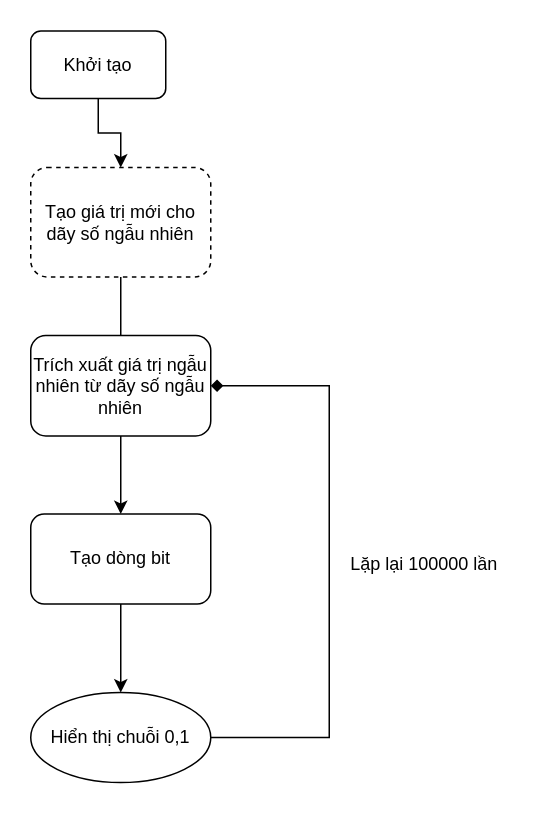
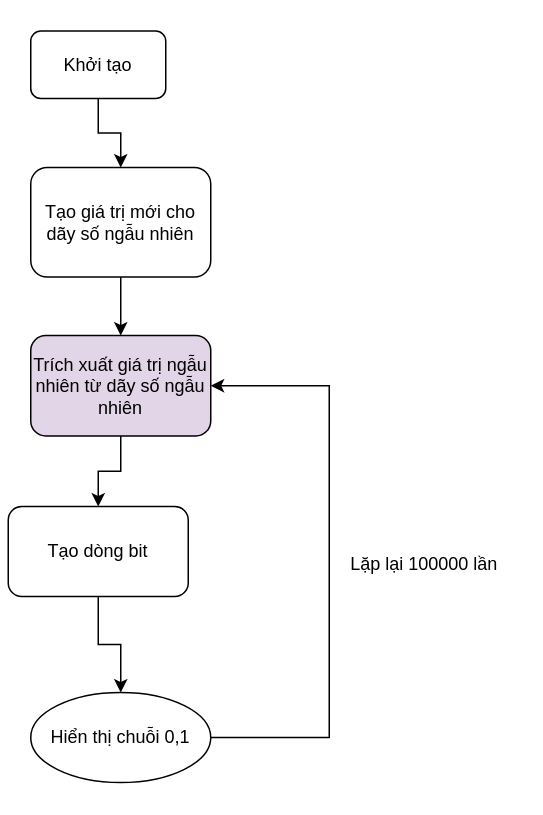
  <mxCell id="0" />
  <mxCell id="1" parent="0" />
  <mxCell id="2" value="" style="edgeStyle=orthogonalEdgeStyle;rounded=0;orthogonalLoop=1;jettySize=auto;html=1;entryX=0.5;entryY=0;entryDx=0;entryDy=0;" parent="1" source="3" target="9" edge="1"><mxGeometry relative="1" as="geometry"><mxPoint x="79.8" y="76.023" as="targetPoint" /></mxGeometry></mxCell>
  <mxCell id="3" value="Khởi tạo" style="rounded=1;whiteSpace=wrap;html=1;" parent="1" vertex="1"><mxGeometry x="20" y="20" width="90" height="45" as="geometry" /></mxCell>
  <mxCell id="4" value="" style="edgeStyle=orthogonalEdgeStyle;rounded=0;orthogonalLoop=1;jettySize=auto;html=1;exitX=0.5;exitY=1;exitDx=0;exitDy=0;entryX=0.5;entryY=0;entryDx=0;entryDy=0;" parent="1" source="10" target="12" edge="1"><mxGeometry relative="1" as="geometry"><mxPoint x="85.5" y="404" as="sourcePoint" /><mxPoint x="80" y="433" as="targetPoint" /></mxGeometry></mxCell>
  <mxCell id="5" style="edgeStyle=orthogonalEdgeStyle;rounded=0;orthogonalLoop=1;jettySize=auto;html=1;exitX=0.5;exitY=1;exitDx=0;exitDy=0;entryX=0.5;entryY=0;entryDx=0;entryDy=0;" parent="1" source="6" target="10" edge="1"><mxGeometry relative="1" as="geometry" /></mxCell>
- <mxCell id="6" value="Trích xuất giá trị ngẫu nhiên từ dãy số ngẫu nhiên" style="rounded=1;whiteSpace=wrap;html=1;" parent="1" vertex="1"><mxGeometry x="20" y="223" width="120" height="67" as="geometry" /></mxCell>
+ <mxCell id="6" value="Trích xuất giá trị ngẫu nhiên từ dãy số ngẫu nhiên" style="rounded=1;whiteSpace=wrap;html=1;fillColor=#e1d5e7;" parent="1" vertex="1"><mxGeometry x="20" y="223" width="120" height="67" as="geometry" /></mxCell>
  <mxCell id="7" value="Lặp lại 100000 lần" style="text;html=1;align=center;verticalAlign=middle;resizable=0;points=[];autosize=1;strokeColor=none;fillColor=none;" parent="1" vertex="1"><mxGeometry x="224" y="363" width="116" height="26" as="geometry" /></mxCell>
- <mxCell id="8" style="edgeStyle=orthogonalEdgeStyle;rounded=0;orthogonalLoop=1;jettySize=auto;html=1;exitX=0.5;exitY=1;exitDx=0;exitDy=0;entryX=0.5;entryY=0;entryDx=0;entryDy=0;endArrow=none;" parent="1" source="9" target="6" edge="1"><mxGeometry relative="1" as="geometry" /></mxCell>
- <mxCell id="9" value="Tạo giá trị mới cho dãy số ngẫu nhiên" style="rounded=1;whiteSpace=wrap;html=1;dashed=1;" parent="1" vertex="1"><mxGeometry x="20" y="111" width="120" height="73" as="geometry" /></mxCell>
- <mxCell id="10" value="Tạo dòng bit" style="rounded=1;whiteSpace=wrap;html=1;" parent="1" vertex="1"><mxGeometry x="20" y="342" width="120" height="60" as="geometry" /></mxCell>
- <mxCell id="11" style="edgeStyle=orthogonalEdgeStyle;rounded=0;orthogonalLoop=1;jettySize=auto;html=1;exitX=1;exitY=0.5;exitDx=0;exitDy=0;entryX=1;entryY=0.5;entryDx=0;entryDy=0;endArrow=diamond;" edge="1" parent="1" source="12" target="6"><mxGeometry relative="1" as="geometry"><Array as="points"><mxPoint x="219" y="491" /><mxPoint x="219" y="257" /></Array></mxGeometry></mxCell>
+ <mxCell id="8" style="edgeStyle=orthogonalEdgeStyle;rounded=0;orthogonalLoop=1;jettySize=auto;html=1;exitX=0.5;exitY=1;exitDx=0;exitDy=0;entryX=0.5;entryY=0;entryDx=0;entryDy=0;" parent="1" source="9" target="6" edge="1"><mxGeometry relative="1" as="geometry" /></mxCell>
+ <mxCell id="9" value="Tạo giá trị mới cho dãy số ngẫu nhiên" style="rounded=1;whiteSpace=wrap;html=1;" parent="1" vertex="1"><mxGeometry x="20" y="111" width="120" height="73" as="geometry" /></mxCell>
+ <mxCell id="10" value="Tạo dòng bit" style="rounded=1;whiteSpace=wrap;html=1;" parent="1" vertex="1"><mxGeometry x="5" y="337" width="120" height="60" as="geometry" /></mxCell>
+ <mxCell id="11" style="edgeStyle=orthogonalEdgeStyle;rounded=0;orthogonalLoop=1;jettySize=auto;html=1;exitX=1;exitY=0.5;exitDx=0;exitDy=0;entryX=1;entryY=0.5;entryDx=0;entryDy=0;" edge="1" parent="1" source="12" target="6"><mxGeometry relative="1" as="geometry"><Array as="points"><mxPoint x="219" y="491" /><mxPoint x="219" y="257" /></Array></mxGeometry></mxCell>
  <mxCell id="12" value="Hiển thị chuỗi 0,1" style="ellipse;whiteSpace=wrap;html=1;" parent="1" vertex="1"><mxGeometry x="20" y="461" width="120" height="60" as="geometry" /></mxCell>
